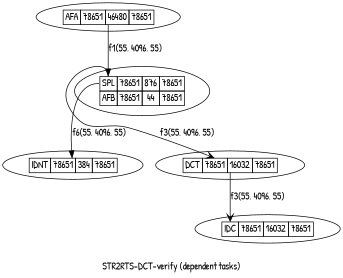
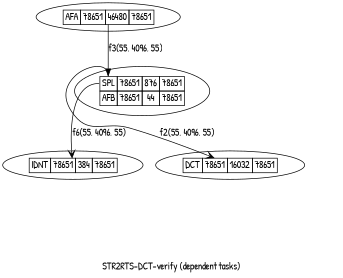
  digraph {
    fontname="Patrick Hand"
    label="STR2RTS-DCT-verify (dependent tasks)"
    node [fontname="Patrick Hand"]
    edge [arrowhead=normal fontname="Patrick Hand" tailport=SPL]
    n1 [label=< 	<table port="AFA" border="0" cellborder="1" cellspacing="0"> 		<tr><td>AFA</td><td>78651</td><td>46480</td><td>78651</td></tr>     </table> 	>]
    n2 [label=< 	<table  border="0" cellborder="1" cellspacing="0"> 		<tr><td port="SPL">SPL</td><td>78651</td><td>876</td><td>78651</td></tr> 		<tr><td port="AFB">AFB</td><td>78651</td><td>44</td><td>78651</td></tr>     </table> 	>]
    n3 [label=< 	<table port="IDNT" border="0" cellborder="1" cellspacing="0"> 		<tr><td>IDNT</td><td>78651</td><td>384</td><td>78651</td></tr>     </table> 	>]
    n4 [label=< 	<table port="DCT" border="0" cellborder="1" cellspacing="0"> 		<tr><td>DCT</td><td>78651</td><td>16032</td><td>78651</td></tr>     </table> 	>]
-   n5 [label=< 	<table  border="0" cellborder="1" cellspacing="0"> 		<tr><td port="IDC">IDC</td><td>78651</td><td>16032</td><td>78651</td></tr>     </table> 	>]
-   n1 -> n2 [headport=SPL label="f1(55, 4096, 55)" tailport=AFA]
-   n2 -> n3 [headport=IDNT label="f6(55, 4096, 55)"]
-   n2 -> n4 [arrowhead=vee headport=DCT label="f3(55, 4096, 55)"]
-   n4 -> n5 [arrowhead=vee headport=IDC label="f3(55, 4096, 55)" tailport=DCT]
+   n1 -> n2 [headport=SPL label="f3(55, 4096, 55)" tailport=AFA]
+   n2 -> n3 [arrowhead=vee headport=IDNT label="f6(55, 4096, 55)"]
+   n2 -> n4 [arrowhead=vee headport=DCT label="f2(55, 4096, 55)"]
  }
